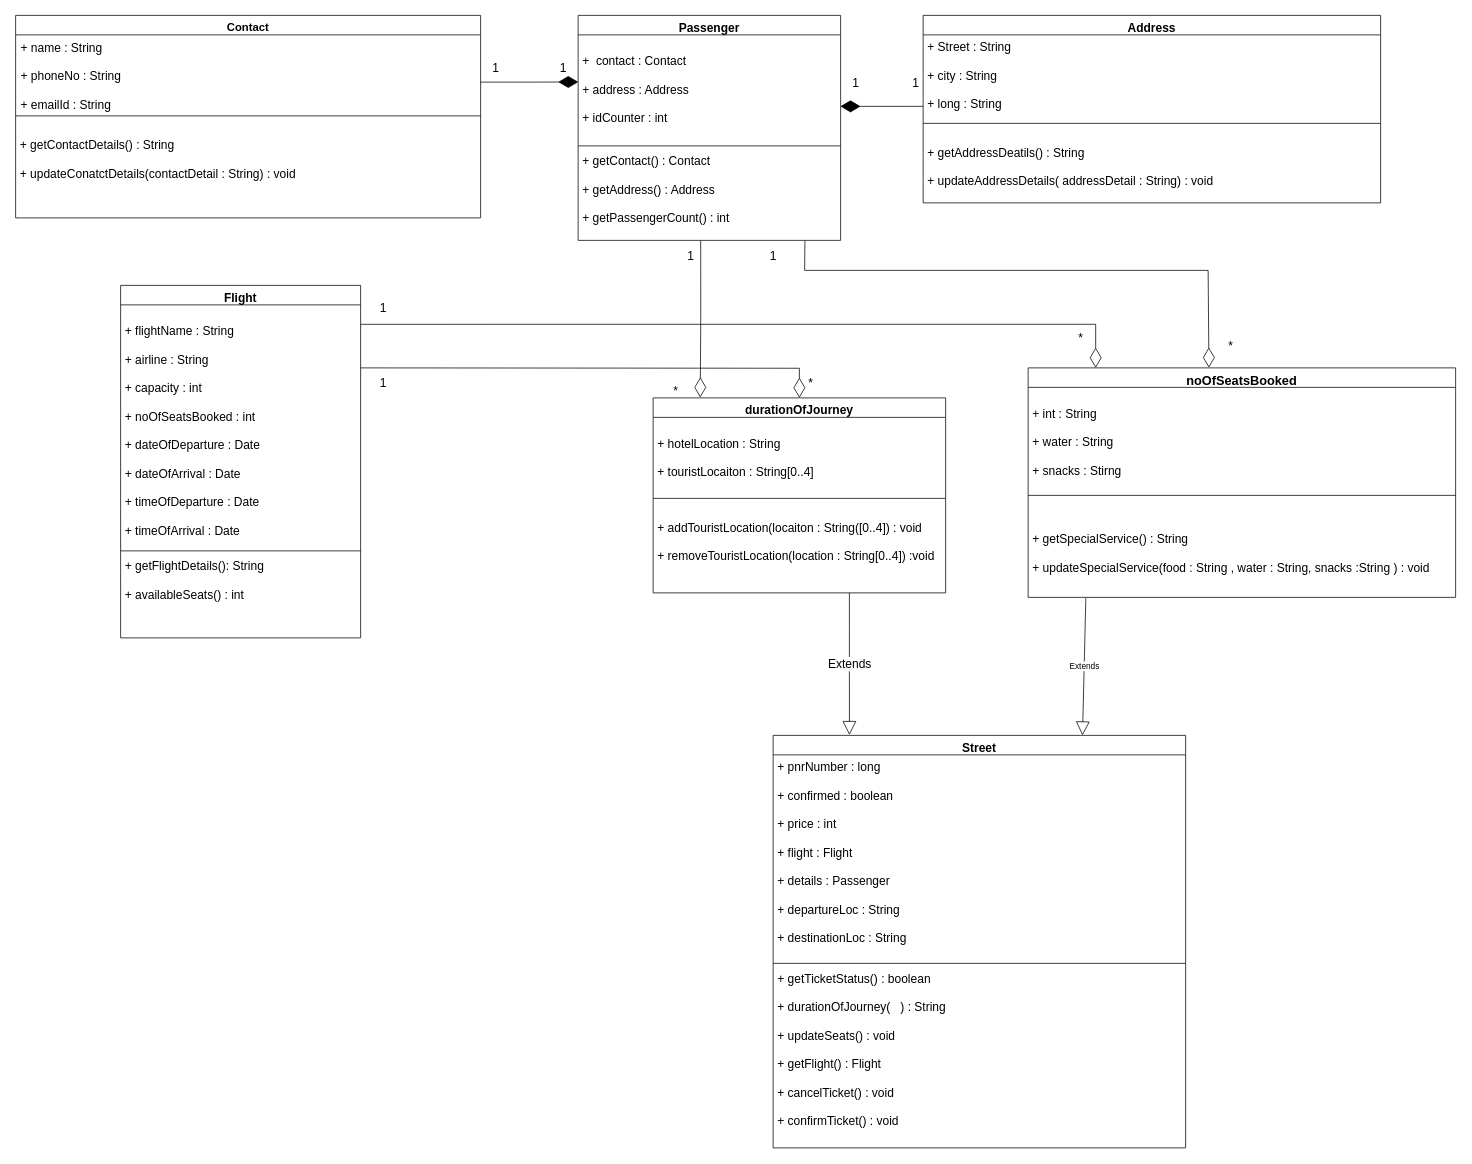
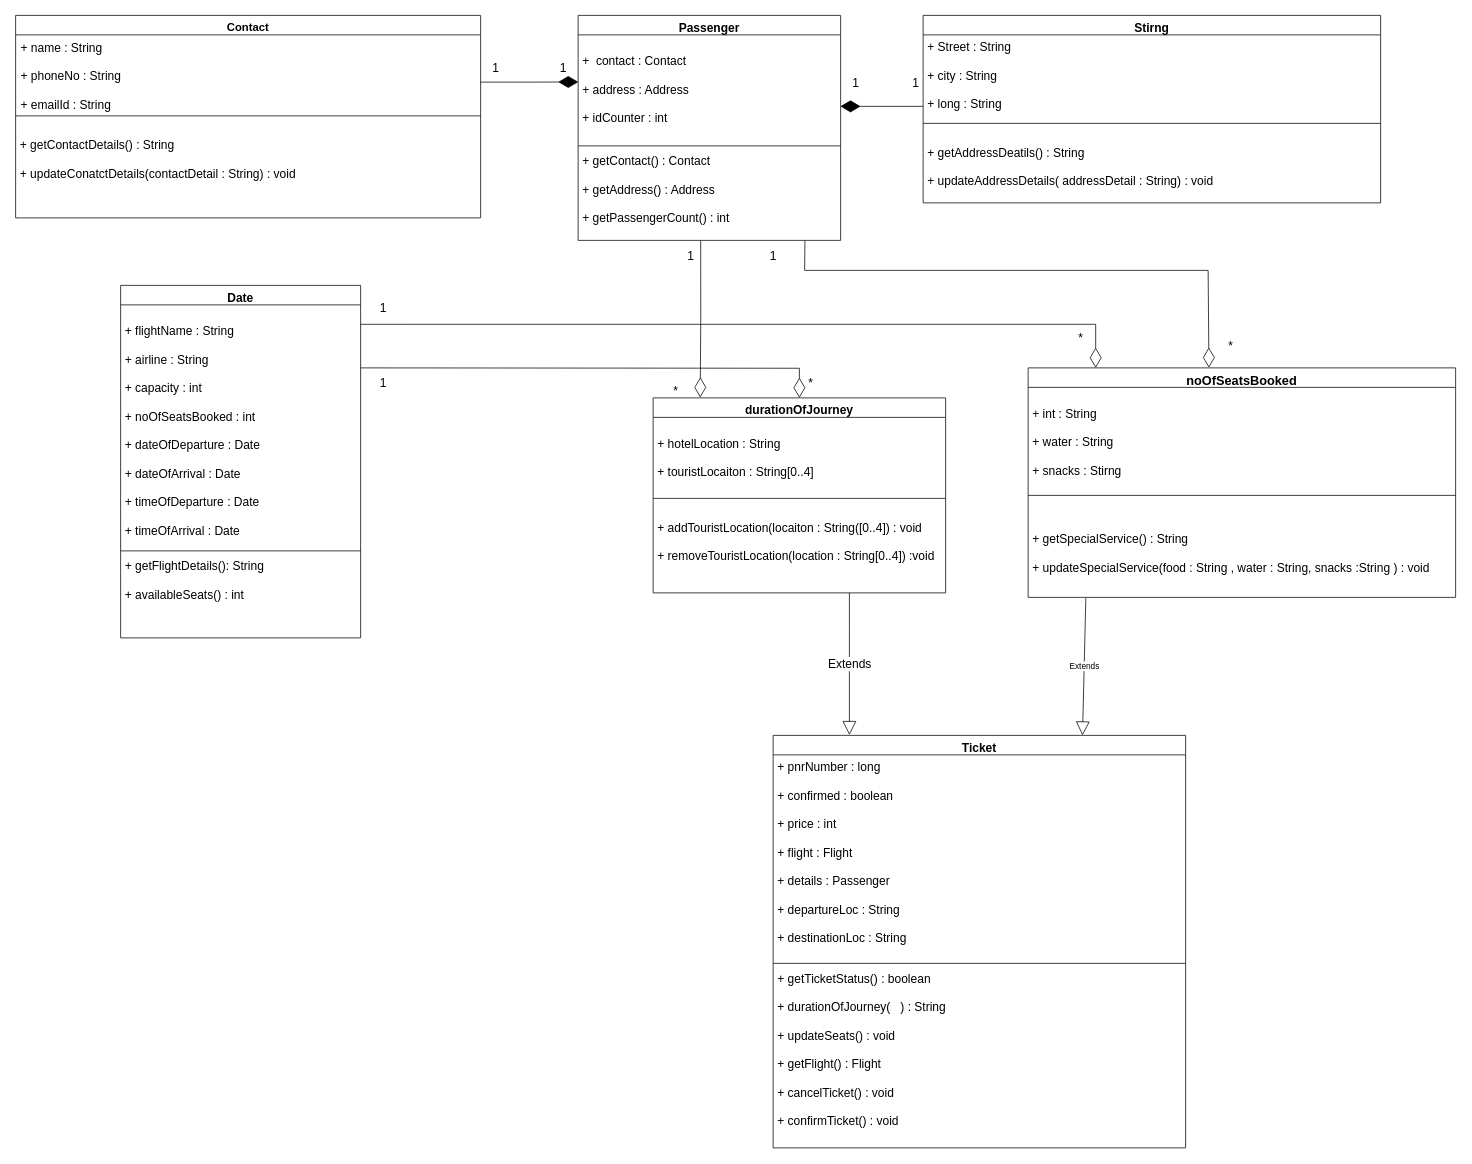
  <mxCell id="0" />
  <mxCell id="1" parent="0" />
  <mxCell id="2" value="Contact" style="swimlane;fontStyle=1;align=center;verticalAlign=top;childLayout=stackLayout;horizontal=1;startSize=26;horizontalStack=0;resizeParent=1;resizeParentMax=0;resizeLast=0;collapsible=1;marginBottom=0;fontSize=15;" parent="1" vertex="1"><mxGeometry x="20" y="20" width="620" height="270" as="geometry" /></mxCell>
  <mxCell id="3" value="+ name : String&#10;&#10;+ phoneNo : String&#10;&#10;+ emailId : String" style="text;strokeColor=none;fillColor=none;align=left;verticalAlign=top;spacingLeft=4;spacingRight=4;overflow=hidden;rotatable=0;points=[[0,0.5],[1,0.5]];portConstraint=eastwest;spacing=3;fontSize=16;" parent="2" vertex="1"><mxGeometry y="26" width="620" height="104" as="geometry" /></mxCell>
  <mxCell id="4" value="" style="line;strokeWidth=1;fillColor=none;align=left;verticalAlign=middle;spacingTop=-1;spacingLeft=3;spacingRight=3;rotatable=0;labelPosition=right;points=[];portConstraint=eastwest;" parent="2" vertex="1"><mxGeometry y="130" width="620" height="8" as="geometry" /></mxCell>
  <mxCell id="5" value="&#10;+ getContactDetails() : String&#10;&#10;+ updateConatctDetails(contactDetail : String) : void" style="text;strokeColor=none;fillColor=none;align=left;verticalAlign=top;spacingLeft=4;spacingRight=4;overflow=hidden;rotatable=0;points=[[0,0.5],[1,0.5]];portConstraint=eastwest;fontSize=16;" parent="2" vertex="1"><mxGeometry y="138" width="620" height="132" as="geometry" /></mxCell>
- <mxCell id="6" value="Address" style="swimlane;fontStyle=1;align=center;verticalAlign=top;childLayout=stackLayout;horizontal=1;startSize=26;horizontalStack=0;resizeParent=1;resizeParentMax=0;resizeLast=0;collapsible=1;marginBottom=0;fontSize=16;" parent="1" vertex="1"><mxGeometry x="1230" y="20" width="610" height="250" as="geometry" /></mxCell>
+ <mxCell id="6" value="Stirng" style="swimlane;fontStyle=1;align=center;verticalAlign=top;childLayout=stackLayout;horizontal=1;startSize=26;horizontalStack=0;resizeParent=1;resizeParentMax=0;resizeLast=0;collapsible=1;marginBottom=0;fontSize=16;" parent="1" vertex="1"><mxGeometry x="1230" y="20" width="610" height="250" as="geometry" /></mxCell>
  <mxCell id="7" value="+ Street : String&#10;&#10;+ city : String&#10;&#10;+ long : String" style="text;strokeColor=none;fillColor=none;align=left;verticalAlign=top;spacingLeft=4;spacingRight=4;overflow=hidden;rotatable=0;points=[[0,0.5],[1,0.5]];portConstraint=eastwest;fontSize=16;" parent="6" vertex="1"><mxGeometry y="26" width="610" height="114" as="geometry" /></mxCell>
  <mxCell id="8" value="" style="line;strokeWidth=1;fillColor=none;align=left;verticalAlign=middle;spacingTop=-1;spacingLeft=3;spacingRight=3;rotatable=0;labelPosition=right;points=[];portConstraint=eastwest;" parent="6" vertex="1"><mxGeometry y="140" width="610" height="8" as="geometry" /></mxCell>
  <mxCell id="9" value="&#10;+ getAddressDeatils() : String&#10;&#10;+ updateAddressDetails( addressDetail : String) : void" style="text;strokeColor=none;fillColor=none;align=left;verticalAlign=top;spacingLeft=4;spacingRight=4;overflow=hidden;rotatable=0;points=[[0,0.5],[1,0.5]];portConstraint=eastwest;fontSize=16;" parent="6" vertex="1"><mxGeometry y="148" width="610" height="102" as="geometry" /></mxCell>
  <mxCell id="10" value="noOfSeatsBooked" style="swimlane;fontStyle=1;align=center;verticalAlign=top;childLayout=stackLayout;horizontal=1;startSize=26;horizontalStack=0;resizeParent=1;resizeParentMax=0;resizeLast=0;collapsible=1;marginBottom=0;fontSize=17;" parent="1" vertex="1"><mxGeometry x="1370" y="490" width="570" height="306" as="geometry" /></mxCell>
  <mxCell id="11" value="&#10;+ int : String&#10;&#10;+ water : String&#10;&#10;+ snacks : Stirng " style="text;strokeColor=none;fillColor=none;align=left;verticalAlign=top;spacingLeft=4;spacingRight=4;overflow=hidden;rotatable=0;points=[[0,0.5],[1,0.5]];portConstraint=eastwest;fontSize=16;" parent="10" vertex="1"><mxGeometry y="26" width="570" height="140" as="geometry" /></mxCell>
  <mxCell id="12" value="" style="line;strokeWidth=1;fillColor=none;align=left;verticalAlign=middle;spacingTop=-1;spacingLeft=3;spacingRight=3;rotatable=0;labelPosition=right;points=[];portConstraint=eastwest;" parent="10" vertex="1"><mxGeometry y="166" width="570" height="8" as="geometry" /></mxCell>
  <mxCell id="13" value="&#10;&#10;+ getSpecialService() : String&#10;&#10;+ updateSpecialService(food : String , water : String, snacks :String ) : void" style="text;strokeColor=none;fillColor=none;align=left;verticalAlign=top;spacingLeft=4;spacingRight=4;overflow=hidden;rotatable=0;points=[[0,0.5],[1,0.5]];portConstraint=eastwest;fontSize=16;" parent="10" vertex="1"><mxGeometry y="174" width="570" height="132" as="geometry" /></mxCell>
  <mxCell id="14" value="durationOfJourney" style="swimlane;fontStyle=1;align=center;verticalAlign=top;childLayout=stackLayout;horizontal=1;startSize=26;horizontalStack=0;resizeParent=1;resizeParentMax=0;resizeLast=0;collapsible=1;marginBottom=0;fontSize=16;" parent="1" vertex="1"><mxGeometry x="870" y="530" width="390" height="260" as="geometry" /></mxCell>
  <mxCell id="15" value="&#10;+ hotelLocation : String&#10;&#10;+ touristLocaiton : String[0..4]" style="text;strokeColor=none;fillColor=none;align=left;verticalAlign=top;spacingLeft=4;spacingRight=4;overflow=hidden;rotatable=0;points=[[0,0.5],[1,0.5]];portConstraint=eastwest;fontSize=16;" parent="14" vertex="1"><mxGeometry y="26" width="390" height="104" as="geometry" /></mxCell>
  <mxCell id="16" value="" style="line;strokeWidth=1;fillColor=none;align=left;verticalAlign=middle;spacingTop=-1;spacingLeft=3;spacingRight=3;rotatable=0;labelPosition=right;points=[];portConstraint=eastwest;" parent="14" vertex="1"><mxGeometry y="130" width="390" height="8" as="geometry" /></mxCell>
  <mxCell id="17" value="&#10;+ addTouristLocation(locaiton : String([0..4]) : void &#10;&#10;+ removeTouristLocation(location : String[0..4]) :void" style="text;strokeColor=none;fillColor=none;align=left;verticalAlign=top;spacingLeft=4;spacingRight=4;overflow=hidden;rotatable=0;points=[[0,0.5],[1,0.5]];portConstraint=eastwest;fontSize=16;" parent="14" vertex="1"><mxGeometry y="138" width="390" height="122" as="geometry" /></mxCell>
- <mxCell id="18" value="Flight" style="swimlane;fontStyle=1;align=center;verticalAlign=top;childLayout=stackLayout;horizontal=1;startSize=26;horizontalStack=0;resizeParent=1;resizeParentMax=0;resizeLast=0;collapsible=1;marginBottom=0;fontSize=16;" parent="1" vertex="1"><mxGeometry x="160" y="380" width="320" height="470" as="geometry" /></mxCell>
+ <mxCell id="18" value="Date" style="swimlane;fontStyle=1;align=center;verticalAlign=top;childLayout=stackLayout;horizontal=1;startSize=26;horizontalStack=0;resizeParent=1;resizeParentMax=0;resizeLast=0;collapsible=1;marginBottom=0;fontSize=16;" parent="1" vertex="1"><mxGeometry x="160" y="380" width="320" height="470" as="geometry" /></mxCell>
  <mxCell id="19" value="&#10;+ flightName : String&#10;&#10;+ airline : String&#10;&#10;+ capacity : int &#10;&#10;+ noOfSeatsBooked : int&#10;&#10;+ dateOfDeparture : Date &#10;&#10;+ dateOfArrival : Date&#10;&#10;+ timeOfDeparture : Date&#10;&#10;+ timeOfArrival : Date&#10;" style="text;strokeColor=none;fillColor=none;align=left;verticalAlign=top;spacingLeft=4;spacingRight=4;overflow=hidden;rotatable=0;points=[[0,0.5],[1,0.5]];portConstraint=eastwest;fontSize=16;" parent="18" vertex="1"><mxGeometry y="26" width="320" height="324" as="geometry" /></mxCell>
  <mxCell id="20" value="" style="line;strokeWidth=1;fillColor=none;align=left;verticalAlign=middle;spacingTop=-1;spacingLeft=3;spacingRight=3;rotatable=0;labelPosition=right;points=[];portConstraint=eastwest;" parent="18" vertex="1"><mxGeometry y="350" width="320" height="8" as="geometry" /></mxCell>
  <mxCell id="21" value="+ getFlightDetails(): String&#10;&#10;+ availableSeats() : int&#10; " style="text;strokeColor=none;fillColor=none;align=left;verticalAlign=top;spacingLeft=4;spacingRight=4;overflow=hidden;rotatable=0;points=[[0,0.5],[1,0.5]];portConstraint=eastwest;fontSize=16;" parent="18" vertex="1"><mxGeometry y="358" width="320" height="112" as="geometry" /></mxCell>
- <mxCell id="22" value="Street" style="swimlane;fontStyle=1;align=center;verticalAlign=top;childLayout=stackLayout;horizontal=1;startSize=26;horizontalStack=0;resizeParent=1;resizeParentMax=0;resizeLast=0;collapsible=1;marginBottom=0;fontSize=16;" parent="1" vertex="1"><mxGeometry x="1030" y="980" width="550" height="550" as="geometry" /></mxCell>
+ <mxCell id="22" value="Ticket" style="swimlane;fontStyle=1;align=center;verticalAlign=top;childLayout=stackLayout;horizontal=1;startSize=26;horizontalStack=0;resizeParent=1;resizeParentMax=0;resizeLast=0;collapsible=1;marginBottom=0;fontSize=16;" parent="1" vertex="1"><mxGeometry x="1030" y="980" width="550" height="550" as="geometry" /></mxCell>
  <mxCell id="23" value="+ pnrNumber : long&#10;&#10;+ confirmed : boolean&#10;&#10;+ price : int&#10;&#10;+ flight : Flight &#10;&#10;+ details : Passenger &#10;&#10;+ departureLoc : String&#10;&#10;+ destinationLoc : String" style="text;strokeColor=none;fillColor=none;align=left;verticalAlign=top;spacingLeft=4;spacingRight=4;overflow=hidden;rotatable=0;points=[[0,0.5],[1,0.5]];portConstraint=eastwest;fontSize=16;" parent="22" vertex="1"><mxGeometry y="26" width="550" height="274" as="geometry" /></mxCell>
  <mxCell id="24" value="" style="line;strokeWidth=1;fillColor=none;align=left;verticalAlign=middle;spacingTop=-1;spacingLeft=3;spacingRight=3;rotatable=0;labelPosition=right;points=[];portConstraint=eastwest;" parent="22" vertex="1"><mxGeometry y="300" width="550" height="8" as="geometry" /></mxCell>
  <mxCell id="25" value="+ getTicketStatus() : boolean&#10;&#10;+ durationOfJourney(   ) : String  &#10;&#10;+ updateSeats() : void &#10;&#10;+ getFlight() : Flight &#10;&#10;+ cancelTicket() : void  &#10;&#10;+ confirmTicket() : void" style="text;strokeColor=none;fillColor=none;align=left;verticalAlign=top;spacingLeft=4;spacingRight=4;overflow=hidden;rotatable=0;points=[[0,0.5],[1,0.5]];portConstraint=eastwest;fontSize=16;" parent="22" vertex="1"><mxGeometry y="308" width="550" height="242" as="geometry" /></mxCell>
  <mxCell id="26" value="Passenger" style="swimlane;fontStyle=1;align=center;verticalAlign=top;childLayout=stackLayout;horizontal=1;startSize=26;horizontalStack=0;resizeParent=1;resizeParentMax=0;resizeLast=0;collapsible=1;marginBottom=0;fontSize=16;" parent="1" vertex="1"><mxGeometry x="770" y="20" width="350" height="300" as="geometry" /></mxCell>
  <mxCell id="27" value="&#10;+  contact : Contact&#10;&#10;+ address : Address&#10;&#10;+ idCounter : int" style="text;strokeColor=none;fillColor=none;align=left;verticalAlign=top;spacingLeft=4;spacingRight=4;overflow=hidden;rotatable=0;points=[[0,0.5],[1,0.5]];portConstraint=eastwest;fontSize=16;" parent="26" vertex="1"><mxGeometry y="26" width="350" height="144" as="geometry" /></mxCell>
  <mxCell id="28" value="" style="line;strokeWidth=1;fillColor=none;align=left;verticalAlign=middle;spacingTop=-1;spacingLeft=3;spacingRight=3;rotatable=0;labelPosition=right;points=[];portConstraint=eastwest;fontSize=16;" parent="26" vertex="1"><mxGeometry y="170" width="350" height="8" as="geometry" /></mxCell>
  <mxCell id="29" value="+ getContact() : Contact&#10;&#10;+ getAddress() : Address&#10;&#10;+ getPassengerCount() : int " style="text;strokeColor=none;fillColor=none;align=left;verticalAlign=top;spacingLeft=4;spacingRight=4;overflow=hidden;rotatable=0;points=[[0,0.5],[1,0.5]];portConstraint=eastwest;fontSize=16;" parent="26" vertex="1"><mxGeometry y="178" width="350" height="122" as="geometry" /></mxCell>
  <mxCell id="30" value="" style="endArrow=diamondThin;endFill=0;endSize=24;html=1;rounded=0;fontSize=16;edgeStyle=orthogonalEdgeStyle;entryX=0.5;entryY=0;entryDx=0;entryDy=0;" parent="1" target="14" edge="1"><mxGeometry width="160" relative="1" as="geometry"><mxPoint x="480" y="490" as="sourcePoint" /><mxPoint x="1100" y="490" as="targetPoint" /></mxGeometry></mxCell>
  <mxCell id="31" value="" style="endArrow=diamondThin;endFill=0;endSize=24;html=1;rounded=0;fontSize=16;edgeStyle=orthogonalEdgeStyle;exitX=1;exitY=0.08;exitDx=0;exitDy=0;exitPerimeter=0;entryX=0.158;entryY=0;entryDx=0;entryDy=0;entryPerimeter=0;" parent="1" source="19" target="10" edge="1"><mxGeometry width="160" relative="1" as="geometry"><mxPoint x="940" y="430" as="sourcePoint" /><mxPoint x="1340" y="432" as="targetPoint" /><Array as="points" /></mxGeometry></mxCell>
  <mxCell id="32" value="Extends" style="endArrow=block;endSize=16;endFill=0;html=1;rounded=0;fontSize=16;edgeStyle=orthogonalEdgeStyle;exitX=0.671;exitY=1;exitDx=0;exitDy=0;exitPerimeter=0;entryX=0.185;entryY=-0.001;entryDx=0;entryDy=0;entryPerimeter=0;" parent="1" source="17" target="22" edge="1"><mxGeometry width="160" relative="1" as="geometry"><mxPoint x="1130" y="860" as="sourcePoint" /><mxPoint x="1290" y="860" as="targetPoint" /><Array as="points"><mxPoint x="1132" y="840" /><mxPoint x="1132" y="840" /></Array></mxGeometry></mxCell>
  <mxCell id="33" value="1" style="text;html=1;align=center;verticalAlign=middle;resizable=0;points=[];autosize=1;strokeColor=none;fillColor=none;fontSize=16;" parent="1" vertex="1"><mxGeometry x="500" y="400" width="20" height="20" as="geometry" /></mxCell>
  <mxCell id="34" value="*" style="text;html=1;align=center;verticalAlign=middle;resizable=0;points=[];autosize=1;strokeColor=none;fillColor=none;fontSize=16;" parent="1" vertex="1"><mxGeometry x="1430" y="440" width="20" height="20" as="geometry" /></mxCell>
  <mxCell id="35" value="*" style="text;html=1;align=center;verticalAlign=middle;resizable=0;points=[];autosize=1;strokeColor=none;fillColor=none;fontSize=16;" parent="1" vertex="1"><mxGeometry x="1070" y="500" width="20" height="20" as="geometry" /></mxCell>
  <mxCell id="36" value="1" style="text;html=1;align=center;verticalAlign=middle;resizable=0;points=[];autosize=1;strokeColor=none;fillColor=none;fontSize=16;" parent="1" vertex="1"><mxGeometry x="500" y="500" width="20" height="20" as="geometry" /></mxCell>
  <mxCell id="37" value="" style="endArrow=diamondThin;endFill=0;endSize=24;html=1;rounded=0;fontSize=16;edgeStyle=orthogonalEdgeStyle;exitX=0.467;exitY=1.004;exitDx=0;exitDy=0;exitPerimeter=0;entryX=0.161;entryY=-0.002;entryDx=0;entryDy=0;entryPerimeter=0;" parent="1" source="29" target="14" edge="1"><mxGeometry width="160" relative="1" as="geometry"><mxPoint x="900" y="360" as="sourcePoint" /><mxPoint x="1060" y="360" as="targetPoint" /></mxGeometry></mxCell>
  <mxCell id="38" value="1" style="text;html=1;align=center;verticalAlign=middle;resizable=0;points=[];autosize=1;strokeColor=none;fillColor=none;fontSize=16;" parent="1" vertex="1"><mxGeometry x="1020" y="330" width="20" height="20" as="geometry" /></mxCell>
  <mxCell id="39" value="*" style="text;html=1;align=center;verticalAlign=middle;resizable=0;points=[];autosize=1;strokeColor=none;fillColor=none;fontSize=16;" parent="1" vertex="1"><mxGeometry x="1630" y="450" width="20" height="20" as="geometry" /></mxCell>
  <mxCell id="40" value="1" style="text;html=1;align=center;verticalAlign=middle;resizable=0;points=[];autosize=1;strokeColor=none;fillColor=none;fontSize=16;" parent="1" vertex="1"><mxGeometry x="910" y="330" width="20" height="20" as="geometry" /></mxCell>
  <mxCell id="41" value="*" style="text;html=1;align=center;verticalAlign=middle;resizable=0;points=[];autosize=1;strokeColor=none;fillColor=none;fontSize=16;" parent="1" vertex="1"><mxGeometry x="890" y="510" width="20" height="20" as="geometry" /></mxCell>
  <mxCell id="42" value="" style="endArrow=diamondThin;endFill=1;endSize=24;html=1;rounded=0;fontSize=16;edgeStyle=orthogonalEdgeStyle;exitX=1;exitY=0.606;exitDx=0;exitDy=0;exitPerimeter=0;entryX=0.001;entryY=0.436;entryDx=0;entryDy=0;entryPerimeter=0;" parent="1" source="3" target="27" edge="1"><mxGeometry width="160" relative="1" as="geometry"><mxPoint x="600" y="110" as="sourcePoint" /><mxPoint x="760" y="110" as="targetPoint" /></mxGeometry></mxCell>
  <mxCell id="43" value="" style="endArrow=diamondThin;endFill=1;endSize=24;html=1;rounded=0;fontSize=16;edgeStyle=orthogonalEdgeStyle;entryX=0.999;entryY=0.662;entryDx=0;entryDy=0;entryPerimeter=0;exitX=0;exitY=0.836;exitDx=0;exitDy=0;exitPerimeter=0;" parent="1" source="7" target="27" edge="1"><mxGeometry width="160" relative="1" as="geometry"><mxPoint x="1220" y="110" as="sourcePoint" /><mxPoint x="1260" y="70" as="targetPoint" /></mxGeometry></mxCell>
  <mxCell id="44" value="1" style="text;html=1;align=center;verticalAlign=middle;resizable=0;points=[];autosize=1;strokeColor=none;fillColor=none;fontSize=16;" parent="1" vertex="1"><mxGeometry x="650" y="80" width="20" height="20" as="geometry" /></mxCell>
  <mxCell id="45" value="1" style="text;html=1;align=center;verticalAlign=middle;resizable=0;points=[];autosize=1;strokeColor=none;fillColor=none;fontSize=16;" parent="1" vertex="1"><mxGeometry x="1210" y="100" width="20" height="20" as="geometry" /></mxCell>
  <mxCell id="46" value="1" style="text;html=1;align=center;verticalAlign=middle;resizable=0;points=[];autosize=1;strokeColor=none;fillColor=none;fontSize=16;" parent="1" vertex="1"><mxGeometry x="1130" y="100" width="20" height="20" as="geometry" /></mxCell>
  <mxCell id="47" value="1" style="text;html=1;align=center;verticalAlign=middle;resizable=0;points=[];autosize=1;strokeColor=none;fillColor=none;fontSize=16;" parent="1" vertex="1"><mxGeometry x="740" y="80" width="20" height="20" as="geometry" /></mxCell>
  <mxCell id="48" value="" style="endArrow=diamondThin;endFill=0;endSize=24;html=1;rounded=0;exitX=0.864;exitY=1.003;exitDx=0;exitDy=0;exitPerimeter=0;entryX=0.423;entryY=-0.001;entryDx=0;entryDy=0;entryPerimeter=0;" parent="1" source="29" target="10" edge="1"><mxGeometry width="160" relative="1" as="geometry"><mxPoint x="1080" y="360" as="sourcePoint" /><mxPoint x="1690" y="360" as="targetPoint" /><Array as="points"><mxPoint x="1072" y="360" /><mxPoint x="1610" y="360" /></Array></mxGeometry></mxCell>
  <mxCell id="49" value="Extends" style="endArrow=block;endSize=16;endFill=0;html=1;rounded=0;entryX=0.75;entryY=0;entryDx=0;entryDy=0;exitX=0.135;exitY=1.008;exitDx=0;exitDy=0;exitPerimeter=0;" parent="1" source="13" target="22" edge="1"><mxGeometry width="160" relative="1" as="geometry"><mxPoint x="1160" y="800" as="sourcePoint" /><mxPoint x="1320" y="800" as="targetPoint" /></mxGeometry></mxCell>
